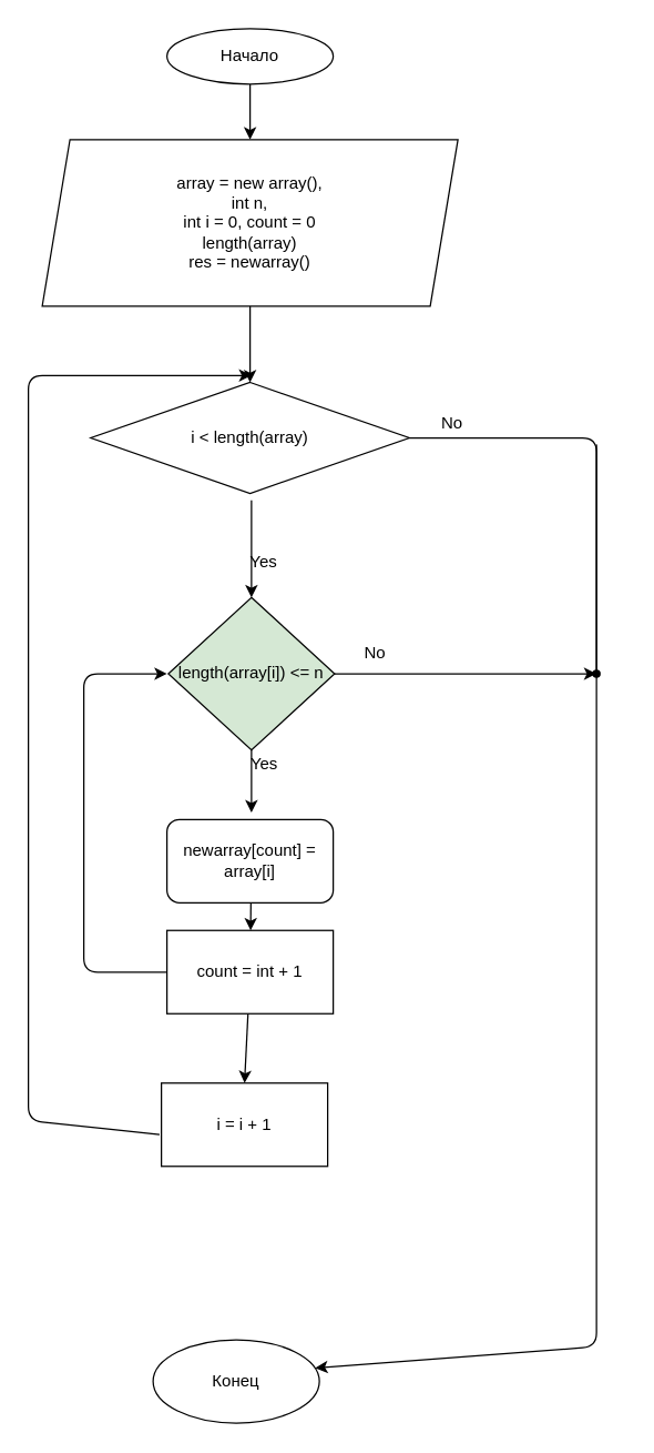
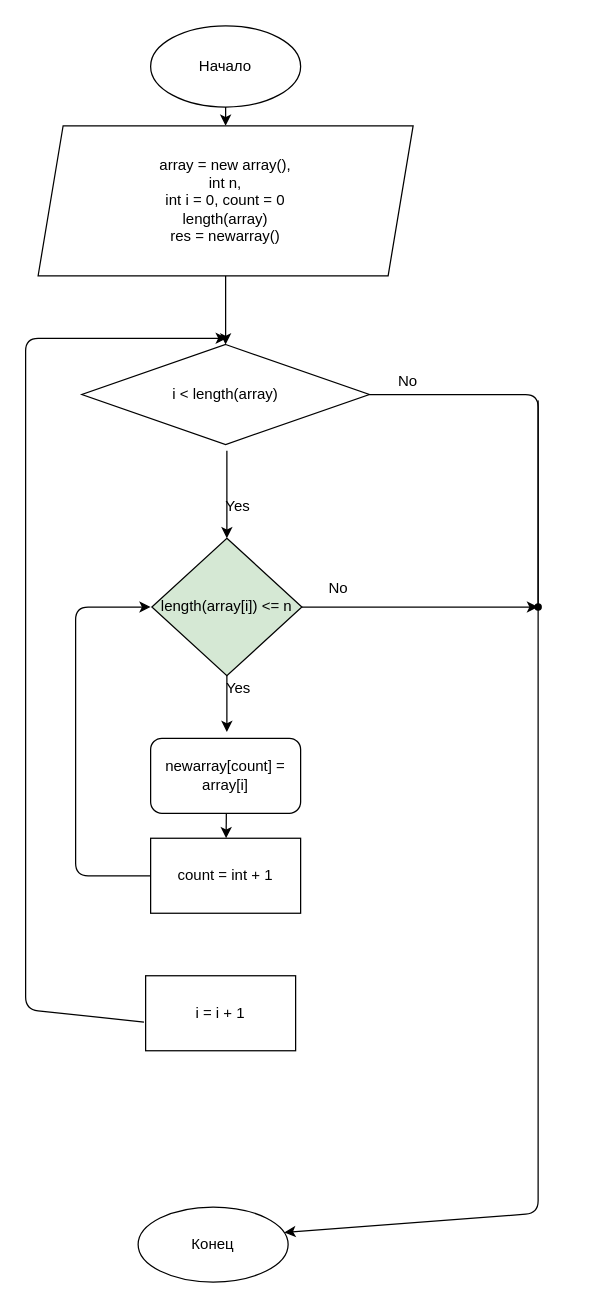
  <mxCell id="0" />
  <mxCell id="1" parent="0" />
  <mxCell id="2" value="" style="edgeStyle=none;html=1;" parent="1" source="3" target="5" edge="1"><mxGeometry relative="1" as="geometry" /></mxCell>
- <mxCell id="3" value="Начало" style="ellipse;whiteSpace=wrap;html=1;" parent="1" vertex="1"><mxGeometry x="120" y="20" width="120" height="40" as="geometry" /></mxCell>
+ <mxCell id="3" value="Начало" style="ellipse;whiteSpace=wrap;html=1;" parent="1" vertex="1"><mxGeometry x="120" y="20" width="120" height="65" as="geometry" /></mxCell>
  <mxCell id="4" value="" style="edgeStyle=none;html=1;" parent="1" source="5" target="7" edge="1"><mxGeometry relative="1" as="geometry" /></mxCell>
  <mxCell id="5" value="array = new array(),&lt;br&gt;int n, &lt;br&gt;int i = 0, count = 0&lt;br&gt;length(array)&lt;br&gt;res = newarray()" style="shape=parallelogram;perimeter=parallelogramPerimeter;whiteSpace=wrap;html=1;fixedSize=1;" parent="1" vertex="1"><mxGeometry x="30" y="100" width="300" height="120" as="geometry" /></mxCell>
  <mxCell id="6" value="" style="edgeStyle=none;html=1;exitDx=0;exitDy=0;startArrow=none;entryX=0.975;entryY=0.339;entryDx=0;entryDy=0;entryPerimeter=0;" parent="1" source="21" target="11" edge="1"><mxGeometry relative="1" as="geometry"><Array as="points"><mxPoint x="430" y="315" /><mxPoint x="430" y="970" /></Array></mxGeometry></mxCell>
  <mxCell id="7" value="i &amp;lt; length(array)" style="rhombus;whiteSpace=wrap;html=1;" parent="1" vertex="1"><mxGeometry x="65" y="275" width="230" height="80" as="geometry" /></mxCell>
  <mxCell id="8" value="" style="edgeStyle=none;html=1;" parent="1" edge="1"><mxGeometry relative="1" as="geometry"><mxPoint x="181" y="505" as="sourcePoint" /><mxPoint x="181" y="585" as="targetPoint" /></mxGeometry></mxCell>
  <mxCell id="9" value="" style="edgeStyle=none;html=1;" parent="1" target="20" edge="1"><mxGeometry relative="1" as="geometry"><mxPoint x="180.647" y="645" as="sourcePoint" /></mxGeometry></mxCell>
  <mxCell id="10" value="" style="endArrow=classic;html=1;exitX=-0.011;exitY=0.617;exitDx=0;exitDy=0;exitPerimeter=0;" parent="1" source="24" edge="1"><mxGeometry width="50" height="50" relative="1" as="geometry"><mxPoint x="140" y="780" as="sourcePoint" /><mxPoint x="181" y="270" as="targetPoint" /><Array as="points"><mxPoint x="20" y="807" /><mxPoint x="20" y="270" /></Array></mxGeometry></mxCell>
  <mxCell id="11" value="Конец" style="ellipse;whiteSpace=wrap;html=1;" parent="1" vertex="1"><mxGeometry x="110" y="965" width="120" height="60" as="geometry" /></mxCell>
  <mxCell id="12" value="" style="edgeStyle=none;html=1;" parent="1" target="16" edge="1"><mxGeometry relative="1" as="geometry"><mxPoint x="181" y="360" as="sourcePoint" /></mxGeometry></mxCell>
  <mxCell id="13" value="Yes" style="text;html=1;strokeColor=none;fillColor=none;align=center;verticalAlign=middle;whiteSpace=wrap;rounded=0;" parent="1" vertex="1"><mxGeometry x="160" y="390" width="60" height="30" as="geometry" /></mxCell>
  <mxCell id="14" value="No" style="text;html=1;strokeColor=none;fillColor=none;align=center;verticalAlign=middle;whiteSpace=wrap;rounded=0;" parent="1" vertex="1"><mxGeometry x="296" y="290" width="60" height="30" as="geometry" /></mxCell>
  <mxCell id="15" value="" style="edgeStyle=none;html=1;" parent="1" source="16" target="21" edge="1"><mxGeometry relative="1" as="geometry" /></mxCell>
  <mxCell id="16" value="length(array[i]) &amp;lt;= n" style="rhombus;whiteSpace=wrap;html=1;fillColor=#d5e8d4;" parent="1" vertex="1"><mxGeometry x="121" y="430" width="120" height="110" as="geometry" /></mxCell>
  <mxCell id="17" value="Yes" style="text;html=1;align=center;verticalAlign=middle;resizable=0;points=[];autosize=1;strokeColor=none;fillColor=none;" parent="1" vertex="1"><mxGeometry x="175" y="540" width="30" height="20" as="geometry" /></mxCell>
- <mxCell id="18" value="" style="edgeStyle=none;html=1;entryX=0.5;entryY=0;entryDx=0;entryDy=0;" parent="1" source="20" target="24" edge="1"><mxGeometry relative="1" as="geometry"><mxPoint x="192.5" y="750" as="targetPoint" /></mxGeometry></mxCell>
  <mxCell id="19" value="" style="edgeStyle=none;html=1;" edge="1" parent="1" source="20"><mxGeometry relative="1" as="geometry"><mxPoint x="120" y="485" as="targetPoint" /><Array as="points"><mxPoint x="60" y="700" /><mxPoint x="60" y="485" /></Array></mxGeometry></mxCell>
  <mxCell id="20" value="count = int + 1" style="whiteSpace=wrap;html=1;" parent="1" vertex="1"><mxGeometry x="120" y="670" width="120" height="60" as="geometry" /></mxCell>
  <mxCell id="21" value="" style="shape=waypoint;sketch=0;size=6;pointerEvents=1;points=[];fillColor=default;resizable=0;rotatable=0;perimeter=centerPerimeter;snapToPoint=1;" parent="1" vertex="1"><mxGeometry x="410" y="465" width="40" height="40" as="geometry" /></mxCell>
  <mxCell id="22" value="" style="edgeStyle=none;html=1;exitX=1;exitY=0.5;exitDx=0;exitDy=0;endArrow=none;" parent="1" source="7" target="21" edge="1"><mxGeometry relative="1" as="geometry"><Array as="points"><mxPoint x="430" y="315" /></Array><mxPoint x="295" y="315" as="sourcePoint" /><mxPoint x="240" y="870" as="targetPoint" /></mxGeometry></mxCell>
  <mxCell id="23" value="No" style="text;html=1;align=center;verticalAlign=middle;resizable=0;points=[];autosize=1;strokeColor=none;fillColor=none;" parent="1" vertex="1"><mxGeometry x="255" y="460" width="30" height="20" as="geometry" /></mxCell>
  <mxCell id="24" value="i = i + 1" style="whiteSpace=wrap;html=1;" parent="1" vertex="1"><mxGeometry x="116" y="780" width="120" height="60" as="geometry" /></mxCell>
  <mxCell id="25" value="newarray[count] = array[i]" style="rounded=1;whiteSpace=wrap;html=1;" parent="1" vertex="1"><mxGeometry x="120" y="590" width="120" height="60" as="geometry" /></mxCell>
